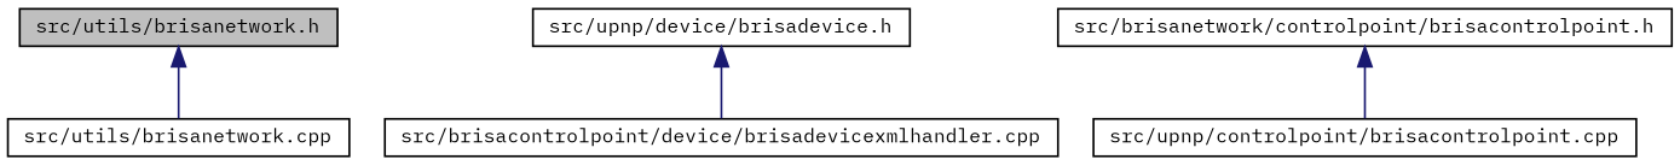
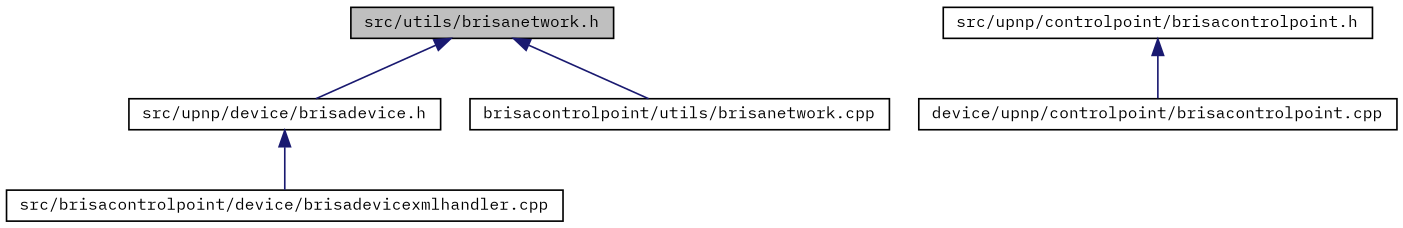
  digraph {
    fontname="IBM Plex Mono"
    node [color=black fontname="IBM Plex Mono" fontsize=10 shape=record]
    edge [color=midnightblue dir=back fontname="IBM Plex Mono" fontsize=10 labelfontname=FreeSans labelfontsize=10 style=solid]
    n1 [fillcolor=grey75 fontcolor=black height=0.2 label="src/utils/brisanetwork.h" style=filled width=0.4]
    n2 [height=0.2 label="src/upnp/device/brisadevice.h" width=0.4]
-   n3 [height=0.2 label="src/utils/brisanetwork.cpp" width=0.4]
-   n4 [height=0.2 label="src/brisanetwork/controlpoint/brisacontrolpoint.h" width=0.4]
-   n5 [height=0.2 label="src/upnp/controlpoint/brisacontrolpoint.cpp" width=0.4]
+   n3 [height=0.2 label="brisacontrolpoint/utils/brisanetwork.cpp" width=0.4]
+   n4 [height=0.2 label="src/upnp/controlpoint/brisacontrolpoint.h" width=0.4]
+   n5 [height=0.2 label="device/upnp/controlpoint/brisacontrolpoint.cpp" width=0.4]
    n6 [height=0.2 label="src/brisacontrolpoint/device/brisadevicexmlhandler.cpp" width=0.4]
+   n1 -> n2
    n1 -> n3
    n2 -> n6
    n4 -> n5
  }
